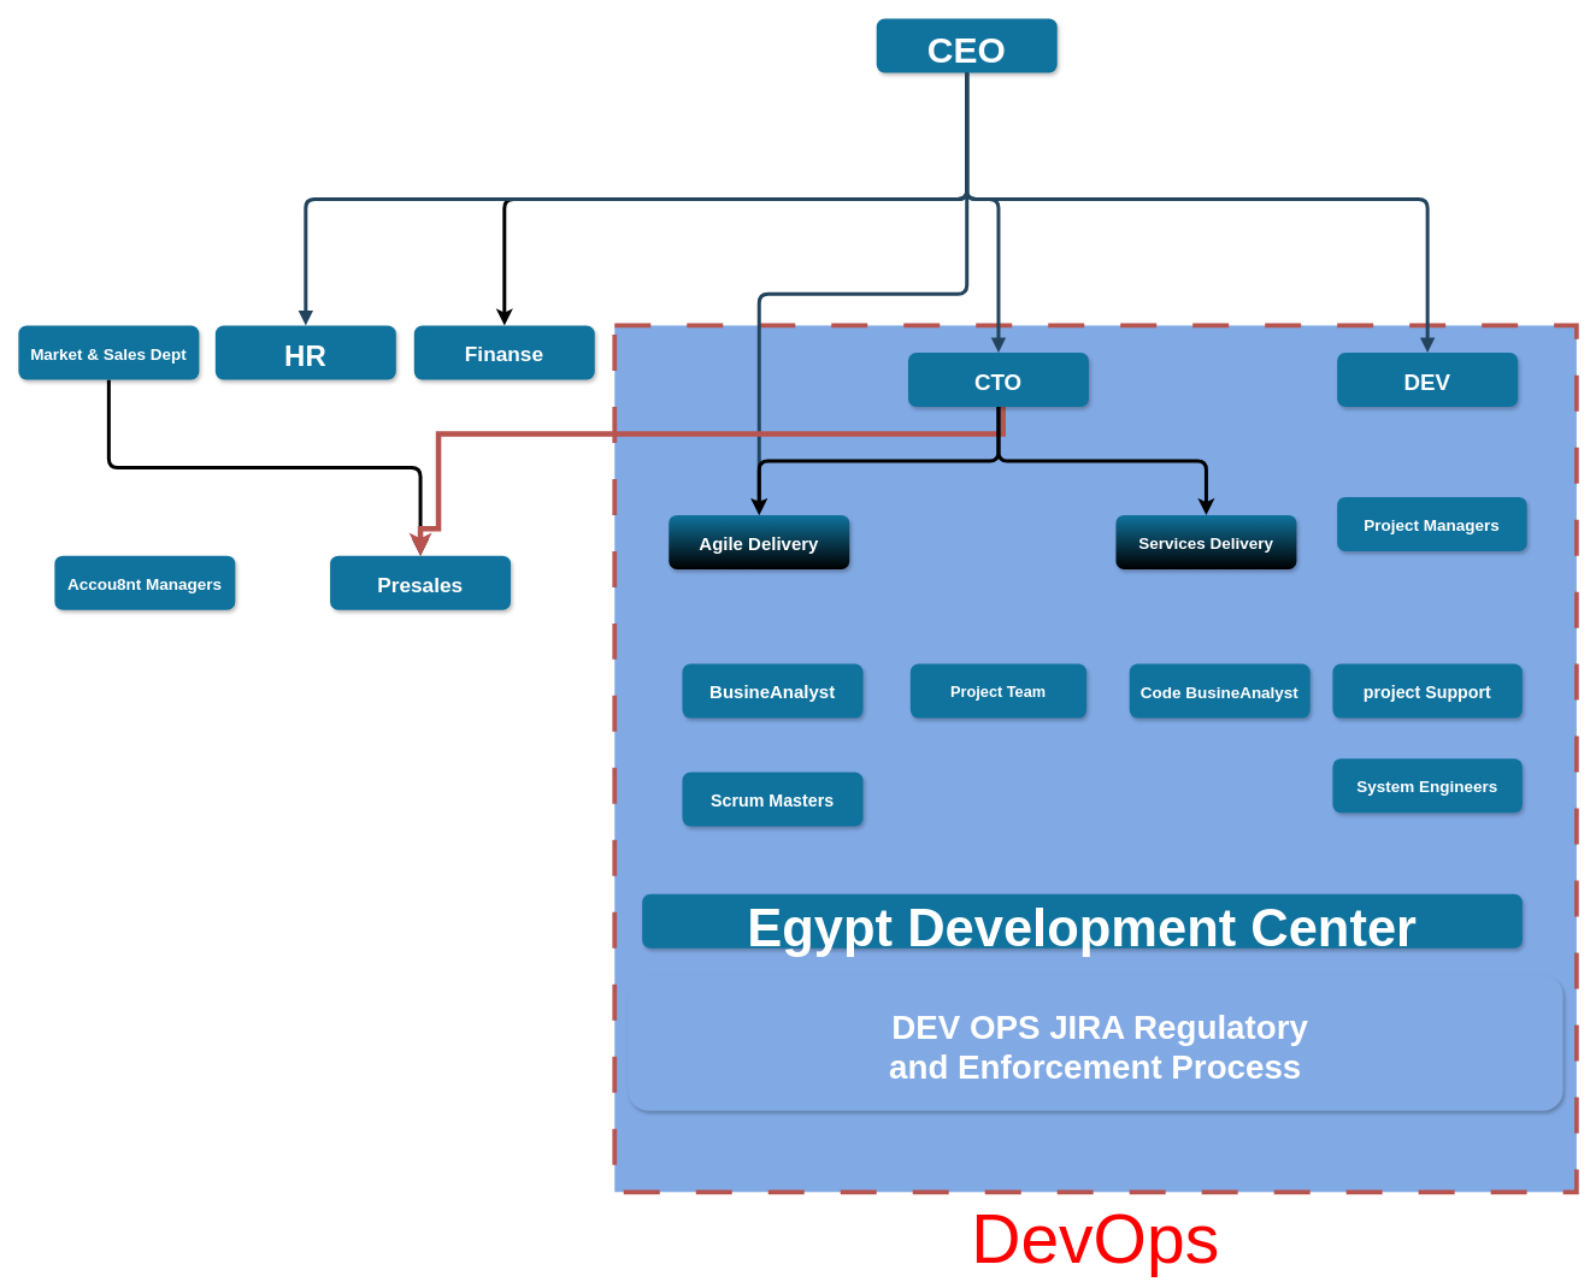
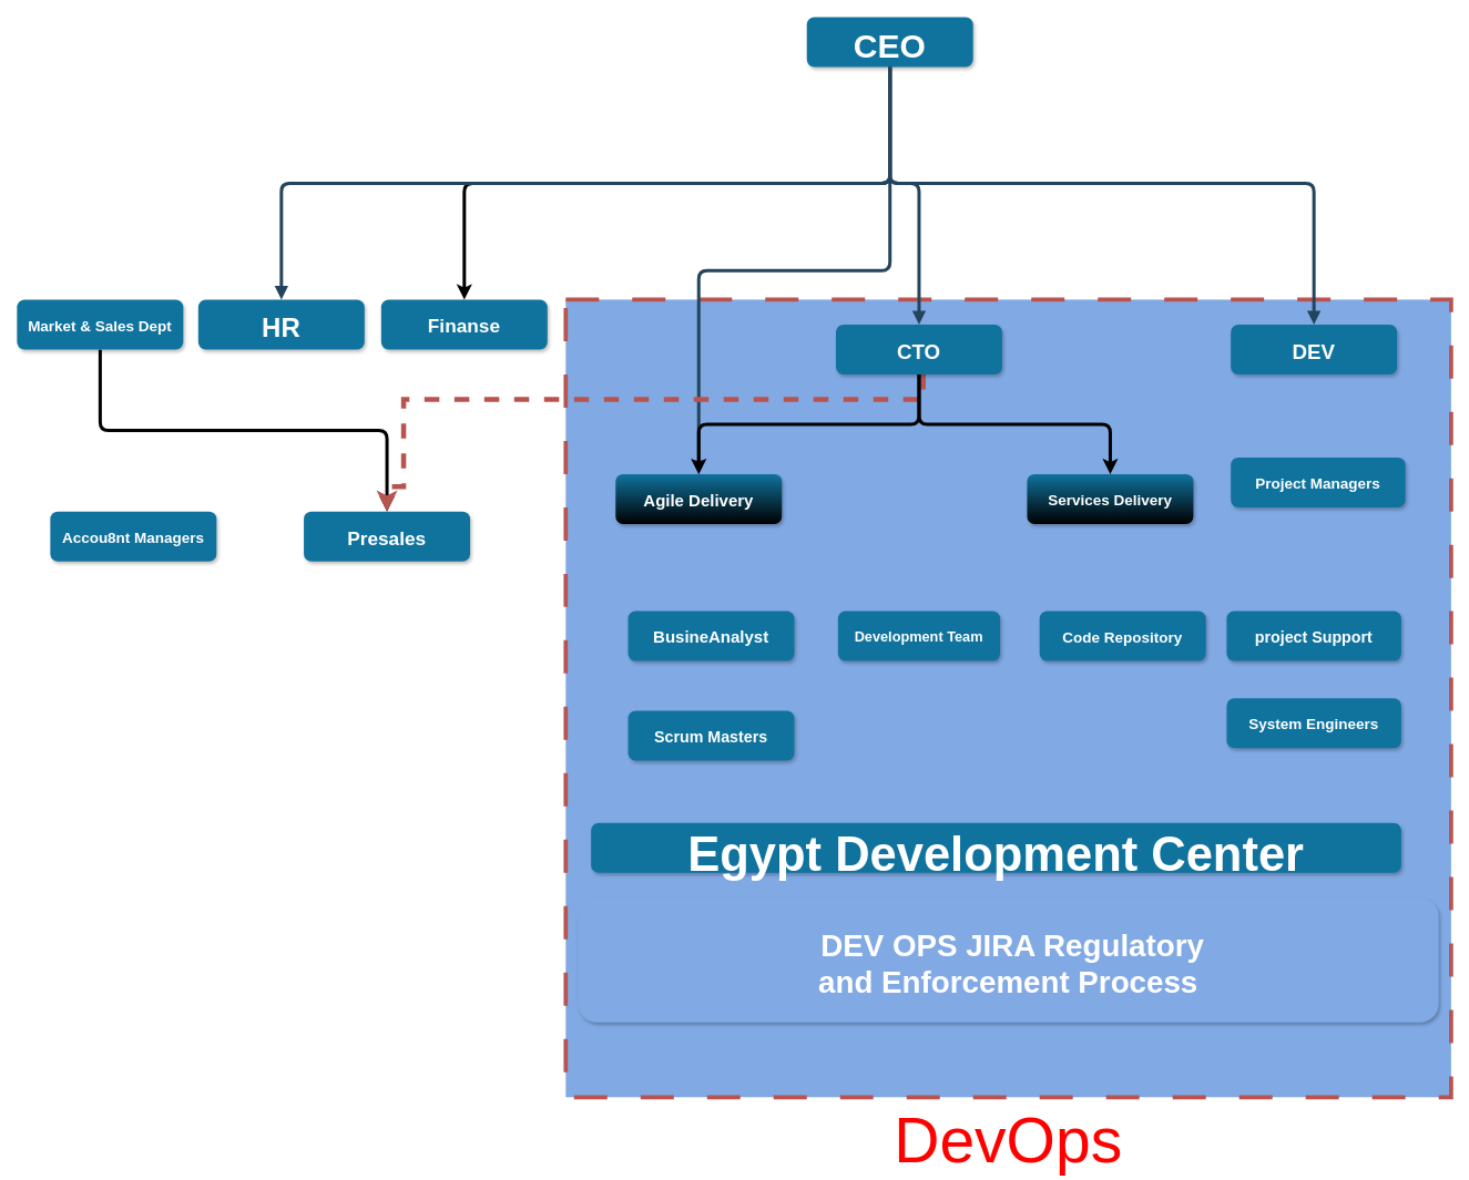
  <mxCell id="0" />
  <mxCell id="1" parent="0" />
  <mxCell id="2" value="DevOps" style="rounded=0;whiteSpace=wrap;html=1;absoluteArcSize=1;arcSize=14;strokeWidth=5;fillColor=#81a9e4;strokeColor=#b85450;dashed=1;dashPattern=8 8;fontSize=76;labelPosition=center;verticalLabelPosition=bottom;align=center;verticalAlign=top;fontColor=#ff0000;" parent="1" vertex="1"><mxGeometry x="680" y="360" width="1065" height="960" as="geometry" /></mxCell>
  <mxCell id="3" style="edgeStyle=orthogonalEdgeStyle;rounded=1;orthogonalLoop=1;jettySize=auto;html=1;entryX=0.5;entryY=0;entryDx=0;entryDy=0;strokeWidth=4;exitX=0.5;exitY=1;exitDx=0;exitDy=0;" parent="1" source="4" target="21" edge="1"><mxGeometry relative="1" as="geometry"><Array as="points" /></mxGeometry></mxCell>
  <mxCell id="4" value="CEO" style="rounded=1;fillColor=#10739E;strokeColor=none;shadow=1;gradientColor=none;fontStyle=1;fontColor=#FFFFFF;fontSize=40;" parent="1" vertex="1"><mxGeometry x="970" y="20" width="200" height="60" as="geometry" /></mxCell>
  <mxCell id="5" style="edgeStyle=orthogonalEdgeStyle;rounded=1;orthogonalLoop=1;jettySize=auto;html=1;exitX=0.5;exitY=1;exitDx=0;exitDy=0;entryX=0.58;entryY=0.167;entryDx=0;entryDy=0;entryPerimeter=0;strokeWidth=4;strokeColor=none;" parent="1" source="7" target="19" edge="1"><mxGeometry relative="1" as="geometry" /></mxCell>
  <mxCell id="6" style="edgeStyle=orthogonalEdgeStyle;rounded=1;orthogonalLoop=1;jettySize=auto;html=1;exitX=0.5;exitY=1;exitDx=0;exitDy=0;entryX=0.5;entryY=0;entryDx=0;entryDy=0;strokeWidth=4;" parent="1" source="7" target="19" edge="1"><mxGeometry relative="1" as="geometry" /></mxCell>
  <mxCell id="7" value="Market &amp; Sales Dept" style="rounded=1;fillColor=#10739E;strokeColor=none;shadow=1;gradientColor=none;fontStyle=1;fontColor=#FFFFFF;fontSize=18;" parent="1" vertex="1"><mxGeometry x="20" y="360" width="200" height="60" as="geometry" /></mxCell>
  <mxCell id="8" value="DEV " style="rounded=1;fillColor=#10739E;strokeColor=none;shadow=1;gradientColor=none;fontStyle=1;fontColor=#FFFFFF;fontSize=25;" parent="1" vertex="1"><mxGeometry x="1480" y="390" width="200" height="60" as="geometry" /></mxCell>
  <mxCell id="9" value="HR" style="rounded=1;fillColor=#10739E;strokeColor=none;shadow=1;gradientColor=none;fontStyle=1;fontColor=#FFFFFF;fontSize=32;" parent="1" vertex="1"><mxGeometry x="238" y="360" width="200" height="60" as="geometry" /></mxCell>
- <mxCell id="10" value="Project Team" style="rounded=1;fillColor=#10739E;strokeColor=none;shadow=1;gradientColor=none;fontStyle=1;fontColor=#FFFFFF;fontSize=17;" parent="1" vertex="1"><mxGeometry x="1007.5" y="735" width="195" height="60" as="geometry" /></mxCell>
- <mxCell id="11" value="Code BusineAnalyst" style="rounded=1;fillColor=#10739E;strokeColor=none;shadow=1;gradientColor=none;fontStyle=1;fontColor=#FFFFFF;fontSize=18;" parent="1" vertex="1"><mxGeometry x="1250" y="735" width="200" height="60" as="geometry" /></mxCell>
+ <mxCell id="10" value="Development Team" style="rounded=1;fillColor=#10739E;strokeColor=none;shadow=1;gradientColor=none;fontStyle=1;fontColor=#FFFFFF;fontSize=17;" parent="1" vertex="1"><mxGeometry x="1007.5" y="735" width="195" height="60" as="geometry" /></mxCell>
+ <mxCell id="11" value="Code Repository" style="rounded=1;fillColor=#10739E;strokeColor=none;shadow=1;gradientColor=none;fontStyle=1;fontColor=#FFFFFF;fontSize=18;" parent="1" vertex="1"><mxGeometry x="1250" y="735" width="200" height="60" as="geometry" /></mxCell>
  <mxCell id="12" value="BusineAnalyst" style="rounded=1;fillColor=#10739E;strokeColor=none;shadow=1;gradientColor=none;fontStyle=1;fontColor=#FFFFFF;fontSize=20;" parent="1" vertex="1"><mxGeometry x="755" y="735" width="200" height="60" as="geometry" /></mxCell>
  <mxCell id="13" value=" DEV OPS JIRA Regulatory &#10;and Enforcement Process" style="rounded=1;fillColor=#81a9e4;strokeColor=none;shadow=1;gradientColor=none;fontStyle=1;fontColor=#FFFFFF;fontSize=37;" parent="1" vertex="1"><mxGeometry x="695" y="1080" width="1035" height="150" as="geometry" /></mxCell>
  <mxCell id="14" value="" style="edgeStyle=elbowEdgeStyle;elbow=vertical;strokeWidth=4;endArrow=block;endFill=1;fontStyle=1;strokeColor=#23445D;exitX=0.5;exitY=1;exitDx=0;exitDy=0;entryX=0.5;entryY=0;entryDx=0;entryDy=0;" parent="1" target="8" edge="1"><mxGeometry x="-1340" y="130" width="100" height="100" as="geometry"><mxPoint x="1070" y="80" as="sourcePoint" /><mxPoint x="2110" y="370" as="targetPoint" /><Array as="points"><mxPoint x="1620" y="220" /></Array></mxGeometry></mxCell>
  <mxCell id="15" value="" style="edgeStyle=elbowEdgeStyle;elbow=vertical;strokeWidth=4;endArrow=block;endFill=1;fontStyle=1;strokeColor=#23445D;exitX=0.5;exitY=1;exitDx=0;exitDy=0;" parent="1" source="4" target="30" edge="1"><mxGeometry x="-1340" y="130" width="100" height="100" as="geometry"><mxPoint x="1211" y="340" as="sourcePoint" /><mxPoint x="550" y="100" as="targetPoint" /></mxGeometry></mxCell>
  <mxCell id="16" value="" style="edgeStyle=elbowEdgeStyle;elbow=vertical;strokeWidth=4;endArrow=block;endFill=1;fontStyle=1;strokeColor=#23445D;exitX=0.5;exitY=1;exitDx=0;exitDy=0;" parent="1" source="4" target="9" edge="1"><mxGeometry x="-1340" y="130" width="100" height="100" as="geometry"><mxPoint x="1211" y="340" as="sourcePoint" /><mxPoint x="550" y="100" as="targetPoint" /><Array as="points" /></mxGeometry></mxCell>
  <mxCell id="17" value="" style="edgeStyle=elbowEdgeStyle;elbow=vertical;strokeWidth=4;endArrow=block;endFill=1;fontStyle=1;strokeColor=#23445D;exitX=0.5;exitY=1;exitDx=0;exitDy=0;entryX=0.5;entryY=0;entryDx=0;entryDy=0;" parent="1" source="4" target="24" edge="1"><mxGeometry x="-1330" y="140" width="100" height="100" as="geometry"><mxPoint x="1240" y="90" as="sourcePoint" /><mxPoint x="1390" y="400" as="targetPoint" /><Array as="points"><mxPoint x="1030" y="220" /><mxPoint x="1700" y="400" /><mxPoint x="1450" y="240" /><mxPoint x="1430" y="200" /><mxPoint x="1470" y="244" /></Array></mxGeometry></mxCell>
  <mxCell id="18" value="Services Delivery" style="rounded=1;fillColor=#10739E;strokeColor=none;shadow=1;gradientColor=default;fontStyle=1;fontColor=#FFFFFF;fontSize=18;" parent="1" vertex="1"><mxGeometry x="1235" y="570" width="200" height="60" as="geometry" /></mxCell>
  <mxCell id="19" value="Presales" style="rounded=1;fillColor=#10739E;strokeColor=none;shadow=1;gradientColor=none;fontStyle=1;fontColor=#FFFFFF;fontSize=23;" parent="1" vertex="1"><mxGeometry x="365" y="615" width="200" height="60" as="geometry" /></mxCell>
  <mxCell id="20" value="Accou8nt Managers" style="rounded=1;fillColor=#10739E;strokeColor=none;shadow=1;gradientColor=none;fontStyle=1;fontColor=#FFFFFF;fontSize=18;" parent="1" vertex="1"><mxGeometry x="60" y="615" width="200" height="60" as="geometry" /></mxCell>
  <mxCell id="21" value="Finanse" style="rounded=1;fillColor=#10739E;strokeColor=none;shadow=1;gradientColor=none;fontStyle=1;fontColor=#FFFFFF;fontSize=23;" parent="1" vertex="1"><mxGeometry x="458" y="360" width="200" height="60" as="geometry" /></mxCell>
- <mxCell id="22" style="edgeStyle=orthogonalEdgeStyle;rounded=0;orthogonalLoop=1;jettySize=auto;html=1;entryX=0.5;entryY=0;entryDx=0;entryDy=0;dashed=0;strokeWidth=6;fillColor=#f8cecc;strokeColor=#b85450;" parent="1" source="24" target="19" edge="1"><mxGeometry relative="1" as="geometry"><Array as="points"><mxPoint x="1110" y="480" /><mxPoint x="485" y="480" /><mxPoint x="485" y="585" /><mxPoint x="465" y="585" /></Array></mxGeometry></mxCell>
+ <mxCell id="22" style="edgeStyle=orthogonalEdgeStyle;rounded=0;orthogonalLoop=1;jettySize=auto;html=1;entryX=0.5;entryY=0;entryDx=0;entryDy=0;dashed=1;strokeWidth=6;fillColor=#f8cecc;strokeColor=#b85450;" parent="1" source="24" target="19" edge="1"><mxGeometry relative="1" as="geometry"><Array as="points"><mxPoint x="1110" y="480" /><mxPoint x="485" y="480" /><mxPoint x="485" y="585" /><mxPoint x="465" y="585" /></Array></mxGeometry></mxCell>
  <mxCell id="23" style="edgeStyle=orthogonalEdgeStyle;rounded=1;orthogonalLoop=1;jettySize=auto;html=1;strokeWidth=4;exitX=0.5;exitY=1;exitDx=0;exitDy=0;" parent="1" source="24" target="18" edge="1"><mxGeometry relative="1" as="geometry" /></mxCell>
  <mxCell id="24" value="CTO" style="rounded=1;fillColor=#10739E;strokeColor=none;shadow=1;gradientColor=none;fontStyle=1;fontColor=#FFFFFF;fontSize=25;" parent="1" vertex="1"><mxGeometry x="1005" y="390" width="200" height="60" as="geometry" /></mxCell>
  <mxCell id="25" value="System Engineers " style="rounded=1;fillColor=#10739E;strokeColor=none;shadow=1;gradientColor=none;fontStyle=1;fontColor=#FFFFFF;fontSize=18;" parent="1" vertex="1"><mxGeometry x="1475" y="840" width="210" height="60" as="geometry" /></mxCell>
  <mxCell id="26" value="Project Managers" style="rounded=1;fillColor=#10739E;strokeColor=none;shadow=1;gradientColor=none;fontStyle=1;fontColor=#FFFFFF;fontSize=18;" parent="1" vertex="1"><mxGeometry x="1480" y="550" width="210" height="60" as="geometry" /></mxCell>
  <mxCell id="27" value="Egypt Development Center" style="rounded=1;fillColor=#10739E;strokeColor=none;shadow=1;gradientColor=none;fontStyle=1;fontColor=#FFFFFF;fontSize=58;" parent="1" vertex="1"><mxGeometry x="710.5" y="990" width="974.5" height="60" as="geometry" /></mxCell>
  <mxCell id="28" value="Scrum Masters" style="rounded=1;fillColor=#10739E;strokeColor=none;shadow=1;gradientColor=none;fontStyle=1;fontColor=#FFFFFF;fontSize=19;" parent="1" vertex="1"><mxGeometry x="755" y="855" width="200" height="60" as="geometry" /></mxCell>
  <mxCell id="29" value="" style="edgeStyle=orthogonalEdgeStyle;rounded=1;orthogonalLoop=1;jettySize=auto;html=1;entryX=0.5;entryY=0;entryDx=0;entryDy=0;strokeWidth=4;exitX=0.5;exitY=1;exitDx=0;exitDy=0;" parent="1" source="24" target="30" edge="1"><mxGeometry relative="1" as="geometry"><mxPoint x="1110" y="420" as="sourcePoint" /><mxPoint x="1042" y="540" as="targetPoint" /></mxGeometry></mxCell>
  <mxCell id="30" value="Agile Delivery" style="rounded=1;fillColor=#10739E;strokeColor=none;shadow=1;gradientColor=default;fontStyle=1;fontColor=#FFFFFF;fontSize=20;" parent="1" vertex="1"><mxGeometry x="740" y="570" width="200" height="60" as="geometry" /></mxCell>
  <mxCell id="31" value="project Support" style="rounded=1;fillColor=#10739E;strokeColor=none;shadow=1;gradientColor=none;fontStyle=1;fontColor=#FFFFFF;fontSize=19;" parent="1" vertex="1"><mxGeometry x="1475" y="735" width="210" height="60" as="geometry" /></mxCell>
